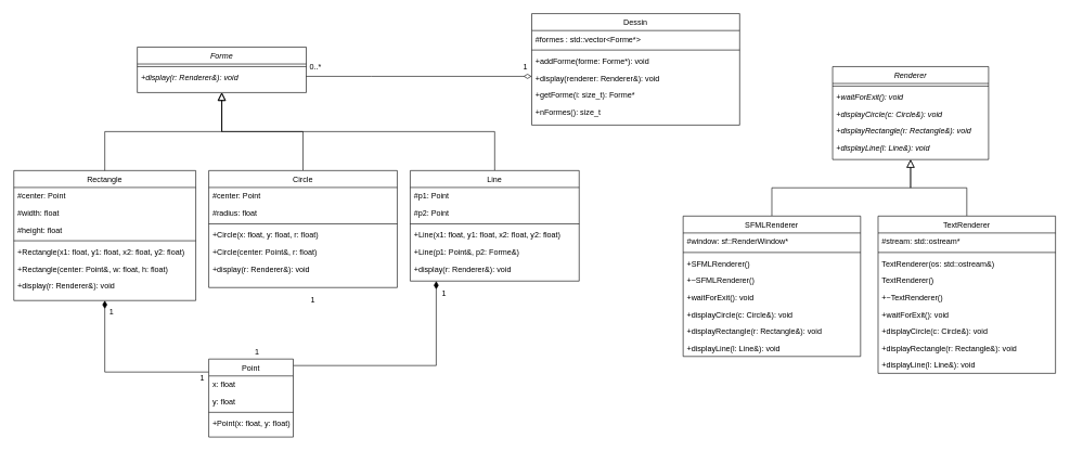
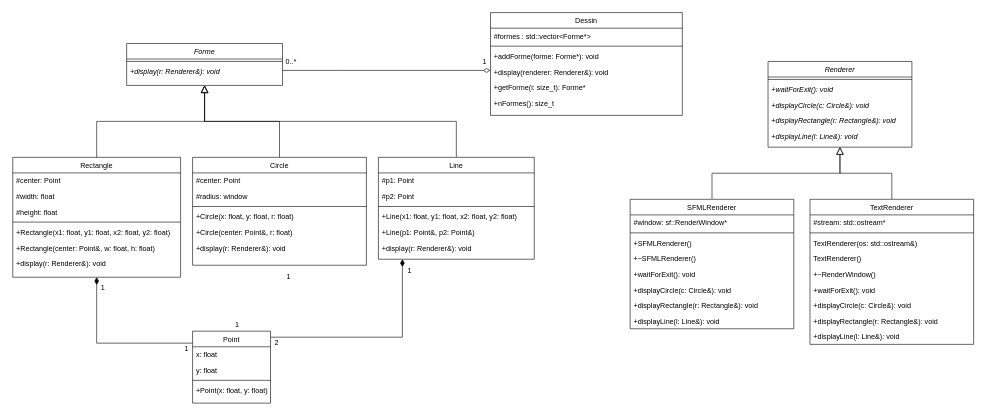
  <mxCell id="0" />
  <mxCell id="1" parent="0" />
  <mxCell id="2" style="edgeStyle=orthogonalEdgeStyle;rounded=0;orthogonalLoop=1;jettySize=auto;html=1;endArrow=diamondThin;endFill=0;endSize=10;" edge="1" parent="1" source="3" target="15"><mxGeometry relative="1" as="geometry"><Array as="points"><mxPoint x="570" y="117" /><mxPoint x="570" y="117" /></Array></mxGeometry></mxCell>
  <mxCell id="3" value="Forme" style="swimlane;fontStyle=2;align=center;verticalAlign=top;childLayout=stackLayout;horizontal=1;startSize=26;horizontalStack=0;resizeParent=1;resizeLast=0;collapsible=1;marginBottom=0;rounded=0;shadow=0;strokeWidth=1;" parent="1" vertex="1"><mxGeometry x="210" y="72" width="260" height="70" as="geometry"><mxRectangle x="230" y="140" width="160" height="26" as="alternateBounds" /></mxGeometry></mxCell>
  <mxCell id="4" value="" style="line;html=1;strokeWidth=1;align=left;verticalAlign=middle;spacingTop=-1;spacingLeft=3;spacingRight=3;rotatable=0;labelPosition=right;points=[];portConstraint=eastwest;" parent="3" vertex="1"><mxGeometry y="26" width="260" height="8" as="geometry" /></mxCell>
  <mxCell id="5" value="+display(r: Renderer&amp;): void" style="text;align=left;verticalAlign=top;spacingLeft=4;spacingRight=4;overflow=hidden;rotatable=0;points=[[0,0.5],[1,0.5]];portConstraint=eastwest;fontStyle=2" parent="3" vertex="1"><mxGeometry y="34" width="260" height="26" as="geometry" /></mxCell>
  <mxCell id="6" value="Rectangle" style="swimlane;fontStyle=0;align=center;verticalAlign=top;childLayout=stackLayout;horizontal=1;startSize=26;horizontalStack=0;resizeParent=1;resizeLast=0;collapsible=1;marginBottom=0;rounded=0;shadow=0;strokeWidth=1;" parent="1" vertex="1"><mxGeometry x="20" y="262" width="280" height="200" as="geometry"><mxRectangle x="130" y="380" width="160" height="26" as="alternateBounds" /></mxGeometry></mxCell>
  <mxCell id="7" value="#center: Point" style="text;align=left;verticalAlign=top;spacingLeft=4;spacingRight=4;overflow=hidden;rotatable=0;points=[[0,0.5],[1,0.5]];portConstraint=eastwest;" parent="6" vertex="1"><mxGeometry y="26" width="280" height="26" as="geometry" /></mxCell>
  <mxCell id="8" value="#width: float" style="text;align=left;verticalAlign=top;spacingLeft=4;spacingRight=4;overflow=hidden;rotatable=0;points=[[0,0.5],[1,0.5]];portConstraint=eastwest;rounded=0;shadow=0;html=0;" parent="6" vertex="1"><mxGeometry y="52" width="280" height="26" as="geometry" /></mxCell>
  <mxCell id="9" value="#height: float" style="text;align=left;verticalAlign=top;spacingLeft=4;spacingRight=4;overflow=hidden;rotatable=0;points=[[0,0.5],[1,0.5]];portConstraint=eastwest;rounded=0;shadow=0;html=0;" vertex="1" parent="6"><mxGeometry y="78" width="280" height="26" as="geometry" /></mxCell>
  <mxCell id="10" value="" style="line;html=1;strokeWidth=1;align=left;verticalAlign=middle;spacingTop=-1;spacingLeft=3;spacingRight=3;rotatable=0;labelPosition=right;points=[];portConstraint=eastwest;" parent="6" vertex="1"><mxGeometry y="104" width="280" height="8" as="geometry" /></mxCell>
  <mxCell id="11" value="+Rectangle(x1: float, y1: float, x2: float, y2: float)" style="text;align=left;verticalAlign=top;spacingLeft=4;spacingRight=4;overflow=hidden;rotatable=0;points=[[0,0.5],[1,0.5]];portConstraint=eastwest;fontStyle=0" vertex="1" parent="6"><mxGeometry y="112" width="280" height="26" as="geometry" /></mxCell>
  <mxCell id="12" value="+Rectangle(center: Point&amp;, w: float, h: float)" style="text;align=left;verticalAlign=top;spacingLeft=4;spacingRight=4;overflow=hidden;rotatable=0;points=[[0,0.5],[1,0.5]];portConstraint=eastwest;fontStyle=0" vertex="1" parent="6"><mxGeometry y="138" width="280" height="26" as="geometry" /></mxCell>
  <mxCell id="13" value="+display(r: Renderer&amp;): void" style="text;align=left;verticalAlign=top;spacingLeft=4;spacingRight=4;overflow=hidden;rotatable=0;points=[[0,0.5],[1,0.5]];portConstraint=eastwest;fontStyle=0" vertex="1" parent="6"><mxGeometry y="164" width="280" height="26" as="geometry" /></mxCell>
  <mxCell id="14" value="" style="endArrow=block;endSize=10;endFill=0;shadow=0;strokeWidth=1;rounded=0;edgeStyle=elbowEdgeStyle;elbow=vertical;" parent="1" source="6" target="3" edge="1"><mxGeometry width="160" relative="1" as="geometry"><mxPoint x="190" y="155" as="sourcePoint" /><mxPoint x="190" y="155" as="targetPoint" /></mxGeometry></mxCell>
  <mxCell id="15" value="Dessin" style="swimlane;fontStyle=0;align=center;verticalAlign=top;childLayout=stackLayout;horizontal=1;startSize=26;horizontalStack=0;resizeParent=1;resizeLast=0;collapsible=1;marginBottom=0;rounded=0;shadow=0;strokeWidth=1;" parent="1" vertex="1"><mxGeometry x="817" y="20.5" width="320" height="171.5" as="geometry"><mxRectangle x="550" y="140" width="160" height="26" as="alternateBounds" /></mxGeometry></mxCell>
  <mxCell id="16" value="#formes : std::vector&lt;Forme*&gt;" style="text;align=left;verticalAlign=top;spacingLeft=4;spacingRight=4;overflow=hidden;rotatable=0;points=[[0,0.5],[1,0.5]];portConstraint=eastwest;" parent="15" vertex="1"><mxGeometry y="26" width="320" height="26" as="geometry" /></mxCell>
  <mxCell id="17" value="" style="line;html=1;strokeWidth=1;align=left;verticalAlign=middle;spacingTop=-1;spacingLeft=3;spacingRight=3;rotatable=0;labelPosition=right;points=[];portConstraint=eastwest;" parent="15" vertex="1"><mxGeometry y="52" width="320" height="8" as="geometry" /></mxCell>
  <mxCell id="18" value="+addForme(forme: Forme*): void" style="text;align=left;verticalAlign=top;spacingLeft=4;spacingRight=4;overflow=hidden;rotatable=0;points=[[0,0.5],[1,0.5]];portConstraint=eastwest;" parent="15" vertex="1"><mxGeometry y="60" width="320" height="26" as="geometry" /></mxCell>
  <mxCell id="19" value="+display(renderer: Renderer&amp;): void" style="text;align=left;verticalAlign=top;spacingLeft=4;spacingRight=4;overflow=hidden;rotatable=0;points=[[0,0.5],[1,0.5]];portConstraint=eastwest;" vertex="1" parent="15"><mxGeometry y="86" width="320" height="26" as="geometry" /></mxCell>
  <mxCell id="20" value="+getForme(i: size_t): Forme*" style="text;align=left;verticalAlign=top;spacingLeft=4;spacingRight=4;overflow=hidden;rotatable=0;points=[[0,0.5],[1,0.5]];portConstraint=eastwest;" vertex="1" parent="15"><mxGeometry y="112" width="320" height="26" as="geometry" /></mxCell>
  <mxCell id="21" value="+nFormes(): size_t" style="text;align=left;verticalAlign=top;spacingLeft=4;spacingRight=4;overflow=hidden;rotatable=0;points=[[0,0.5],[1,0.5]];portConstraint=eastwest;" vertex="1" parent="15"><mxGeometry y="138" width="320" height="26" as="geometry" /></mxCell>
  <mxCell id="22" style="edgeStyle=orthogonalEdgeStyle;rounded=0;orthogonalLoop=1;jettySize=auto;html=1;endArrow=block;endFill=0;endSize=10;" edge="1" parent="1" source="23" target="3"><mxGeometry relative="1" as="geometry" /></mxCell>
  <mxCell id="23" value="Circle" style="swimlane;fontStyle=0;align=center;verticalAlign=top;childLayout=stackLayout;horizontal=1;startSize=26;horizontalStack=0;resizeParent=1;resizeLast=0;collapsible=1;marginBottom=0;rounded=0;shadow=0;strokeWidth=1;" vertex="1" parent="1"><mxGeometry x="320" y="262" width="290" height="180" as="geometry"><mxRectangle x="130" y="380" width="160" height="26" as="alternateBounds" /></mxGeometry></mxCell>
  <mxCell id="24" value="#center: Point" style="text;align=left;verticalAlign=top;spacingLeft=4;spacingRight=4;overflow=hidden;rotatable=0;points=[[0,0.5],[1,0.5]];portConstraint=eastwest;" vertex="1" parent="23"><mxGeometry y="26" width="290" height="26" as="geometry" /></mxCell>
- <mxCell id="25" value="#radius: float" style="text;align=left;verticalAlign=top;spacingLeft=4;spacingRight=4;overflow=hidden;rotatable=0;points=[[0,0.5],[1,0.5]];portConstraint=eastwest;rounded=0;shadow=0;html=0;" vertex="1" parent="23"><mxGeometry y="52" width="290" height="26" as="geometry" /></mxCell>
+ <mxCell id="25" value="#radius: window" style="text;align=left;verticalAlign=top;spacingLeft=4;spacingRight=4;overflow=hidden;rotatable=0;points=[[0,0.5],[1,0.5]];portConstraint=eastwest;rounded=0;shadow=0;html=0;" vertex="1" parent="23"><mxGeometry y="52" width="290" height="26" as="geometry" /></mxCell>
  <mxCell id="26" value="" style="line;html=1;strokeWidth=1;align=left;verticalAlign=middle;spacingTop=-1;spacingLeft=3;spacingRight=3;rotatable=0;labelPosition=right;points=[];portConstraint=eastwest;" vertex="1" parent="23"><mxGeometry y="78" width="290" height="8" as="geometry" /></mxCell>
  <mxCell id="27" value="+Circle(x: float, y: float, r: float)" style="text;align=left;verticalAlign=top;spacingLeft=4;spacingRight=4;overflow=hidden;rotatable=0;points=[[0,0.5],[1,0.5]];portConstraint=eastwest;fontStyle=0" vertex="1" parent="23"><mxGeometry y="86" width="290" height="26" as="geometry" /></mxCell>
  <mxCell id="28" value="+Circle(center: Point&amp;, r: float)" style="text;align=left;verticalAlign=top;spacingLeft=4;spacingRight=4;overflow=hidden;rotatable=0;points=[[0,0.5],[1,0.5]];portConstraint=eastwest;fontStyle=0" vertex="1" parent="23"><mxGeometry y="112" width="290" height="26" as="geometry" /></mxCell>
  <mxCell id="29" value="+display(r: Renderer&amp;): void" style="text;align=left;verticalAlign=top;spacingLeft=4;spacingRight=4;overflow=hidden;rotatable=0;points=[[0,0.5],[1,0.5]];portConstraint=eastwest;fontStyle=0" vertex="1" parent="23"><mxGeometry y="138" width="290" height="26" as="geometry" /></mxCell>
  <mxCell id="30" style="edgeStyle=orthogonalEdgeStyle;rounded=0;orthogonalLoop=1;jettySize=auto;html=1;endArrow=block;endFill=0;endSize=10;" edge="1" parent="1" source="31" target="3"><mxGeometry relative="1" as="geometry"><Array as="points"><mxPoint x="760" y="202" /><mxPoint x="340" y="202" /></Array></mxGeometry></mxCell>
  <mxCell id="31" value="Line" style="swimlane;fontStyle=0;align=center;verticalAlign=top;childLayout=stackLayout;horizontal=1;startSize=26;horizontalStack=0;resizeParent=1;resizeLast=0;collapsible=1;marginBottom=0;rounded=0;shadow=0;strokeWidth=1;" vertex="1" parent="1"><mxGeometry x="630" y="262" width="260" height="170" as="geometry"><mxRectangle x="130" y="380" width="160" height="26" as="alternateBounds" /></mxGeometry></mxCell>
  <mxCell id="32" value="#p1: Point" style="text;align=left;verticalAlign=top;spacingLeft=4;spacingRight=4;overflow=hidden;rotatable=0;points=[[0,0.5],[1,0.5]];portConstraint=eastwest;" vertex="1" parent="31"><mxGeometry y="26" width="260" height="26" as="geometry" /></mxCell>
  <mxCell id="33" value="#p2: Point" style="text;align=left;verticalAlign=top;spacingLeft=4;spacingRight=4;overflow=hidden;rotatable=0;points=[[0,0.5],[1,0.5]];portConstraint=eastwest;rounded=0;shadow=0;html=0;" vertex="1" parent="31"><mxGeometry y="52" width="260" height="26" as="geometry" /></mxCell>
  <mxCell id="34" value="" style="line;html=1;strokeWidth=1;align=left;verticalAlign=middle;spacingTop=-1;spacingLeft=3;spacingRight=3;rotatable=0;labelPosition=right;points=[];portConstraint=eastwest;" vertex="1" parent="31"><mxGeometry y="78" width="260" height="8" as="geometry" /></mxCell>
  <mxCell id="35" value="+Line(x1: float, y1: float, x2: float, y2: float)" style="text;align=left;verticalAlign=top;spacingLeft=4;spacingRight=4;overflow=hidden;rotatable=0;points=[[0,0.5],[1,0.5]];portConstraint=eastwest;fontStyle=0" vertex="1" parent="31"><mxGeometry y="86" width="260" height="26" as="geometry" /></mxCell>
- <mxCell id="36" value="+Line(p1: Point&amp;, p2: Forme&amp;)" style="text;align=left;verticalAlign=top;spacingLeft=4;spacingRight=4;overflow=hidden;rotatable=0;points=[[0,0.5],[1,0.5]];portConstraint=eastwest;fontStyle=0" vertex="1" parent="31"><mxGeometry y="112" width="260" height="26" as="geometry" /></mxCell>
+ <mxCell id="36" value="+Line(p1: Point&amp;, p2: Point&amp;)" style="text;align=left;verticalAlign=top;spacingLeft=4;spacingRight=4;overflow=hidden;rotatable=0;points=[[0,0.5],[1,0.5]];portConstraint=eastwest;fontStyle=0" vertex="1" parent="31"><mxGeometry y="112" width="260" height="26" as="geometry" /></mxCell>
  <mxCell id="37" value="+display(r: Renderer&amp;): void" style="text;align=left;verticalAlign=top;spacingLeft=4;spacingRight=4;overflow=hidden;rotatable=0;points=[[0,0.5],[1,0.5]];portConstraint=eastwest;fontStyle=0" vertex="1" parent="31"><mxGeometry y="138" width="260" height="26" as="geometry" /></mxCell>
  <mxCell id="38" style="edgeStyle=orthogonalEdgeStyle;rounded=0;orthogonalLoop=1;jettySize=auto;html=1;endArrow=diamondThin;endFill=1;endSize=10;" edge="1" parent="1" source="40" target="6"><mxGeometry relative="1" as="geometry"><Array as="points"><mxPoint x="160" y="572" /></Array></mxGeometry></mxCell>
  <mxCell id="39" style="edgeStyle=orthogonalEdgeStyle;rounded=0;orthogonalLoop=1;jettySize=auto;html=1;endArrow=diamondThin;endFill=1;endSize=10;" edge="1" parent="1" source="40" target="31"><mxGeometry relative="1" as="geometry"><Array as="points"><mxPoint x="670" y="562" /></Array></mxGeometry></mxCell>
  <mxCell id="40" value="Point" style="swimlane;fontStyle=0;align=center;verticalAlign=top;childLayout=stackLayout;horizontal=1;startSize=26;horizontalStack=0;resizeParent=1;resizeLast=0;collapsible=1;marginBottom=0;rounded=0;shadow=0;strokeWidth=1;" vertex="1" parent="1"><mxGeometry x="320" y="552" width="130" height="120" as="geometry"><mxRectangle x="130" y="380" width="160" height="26" as="alternateBounds" /></mxGeometry></mxCell>
  <mxCell id="41" value="x: float" style="text;align=left;verticalAlign=top;spacingLeft=4;spacingRight=4;overflow=hidden;rotatable=0;points=[[0,0.5],[1,0.5]];portConstraint=eastwest;" vertex="1" parent="40"><mxGeometry y="26" width="130" height="26" as="geometry" /></mxCell>
  <mxCell id="42" value="y: float" style="text;align=left;verticalAlign=top;spacingLeft=4;spacingRight=4;overflow=hidden;rotatable=0;points=[[0,0.5],[1,0.5]];portConstraint=eastwest;rounded=0;shadow=0;html=0;" vertex="1" parent="40"><mxGeometry y="52" width="130" height="26" as="geometry" /></mxCell>
  <mxCell id="43" value="" style="line;html=1;strokeWidth=1;align=left;verticalAlign=middle;spacingTop=-1;spacingLeft=3;spacingRight=3;rotatable=0;labelPosition=right;points=[];portConstraint=eastwest;" vertex="1" parent="40"><mxGeometry y="78" width="130" height="8" as="geometry" /></mxCell>
  <mxCell id="44" value="+Point(x: float, y: float)" style="text;align=left;verticalAlign=top;spacingLeft=4;spacingRight=4;overflow=hidden;rotatable=0;points=[[0,0.5],[1,0.5]];portConstraint=eastwest;fontStyle=0" vertex="1" parent="40"><mxGeometry y="86" width="130" height="26" as="geometry" /></mxCell>
  <mxCell id="45" value="&lt;div&gt;1&lt;/div&gt;" style="text;html=1;resizable=0;autosize=1;align=center;verticalAlign=middle;points=[];fillColor=none;strokeColor=none;rounded=0;" vertex="1" parent="1"><mxGeometry x="672" y="441" width="20" height="20" as="geometry" /></mxCell>
  <mxCell id="46" value="&lt;div&gt;1&lt;/div&gt;" style="text;html=1;resizable=0;autosize=1;align=center;verticalAlign=middle;points=[];fillColor=none;strokeColor=none;rounded=0;" vertex="1" parent="1"><mxGeometry x="470" y="452" width="20" height="20" as="geometry" /></mxCell>
  <mxCell id="47" value="&lt;div&gt;1&lt;/div&gt;" style="text;html=1;resizable=0;autosize=1;align=center;verticalAlign=middle;points=[];fillColor=none;strokeColor=none;rounded=0;" vertex="1" parent="1"><mxGeometry x="160" y="470" width="20" height="20" as="geometry" /></mxCell>
+ <mxCell id="48" value="2" style="text;html=1;resizable=0;autosize=1;align=center;verticalAlign=middle;points=[];fillColor=none;strokeColor=none;rounded=0;" vertex="1" parent="1"><mxGeometry x="450" y="562" width="20" height="20" as="geometry" /></mxCell>
  <mxCell id="49" value="&lt;div&gt;1&lt;/div&gt;" style="text;html=1;resizable=0;autosize=1;align=center;verticalAlign=middle;points=[];fillColor=none;strokeColor=none;rounded=0;" vertex="1" parent="1"><mxGeometry x="384" y="532" width="20" height="20" as="geometry" /></mxCell>
  <mxCell id="50" value="&lt;div&gt;1&lt;/div&gt;" style="text;html=1;resizable=0;autosize=1;align=center;verticalAlign=middle;points=[];fillColor=none;strokeColor=none;rounded=0;" vertex="1" parent="1"><mxGeometry x="300" y="572" width="20" height="20" as="geometry" /></mxCell>
  <mxCell id="51" value="Renderer" style="swimlane;fontStyle=2;align=center;verticalAlign=top;childLayout=stackLayout;horizontal=1;startSize=26;horizontalStack=0;resizeParent=1;resizeLast=0;collapsible=1;marginBottom=0;rounded=0;shadow=0;strokeWidth=1;" vertex="1" parent="1"><mxGeometry x="1280" y="102" width="240" height="143" as="geometry"><mxRectangle x="550" y="140" width="160" height="26" as="alternateBounds" /></mxGeometry></mxCell>
  <mxCell id="52" value="" style="line;html=1;strokeWidth=1;align=left;verticalAlign=middle;spacingTop=-1;spacingLeft=3;spacingRight=3;rotatable=0;labelPosition=right;points=[];portConstraint=eastwest;" vertex="1" parent="51"><mxGeometry y="26" width="240" height="8" as="geometry" /></mxCell>
  <mxCell id="53" value="+waitForExit(): void" style="text;align=left;verticalAlign=top;spacingLeft=4;spacingRight=4;overflow=hidden;rotatable=0;points=[[0,0.5],[1,0.5]];portConstraint=eastwest;fontStyle=2" vertex="1" parent="51"><mxGeometry y="34" width="240" height="26" as="geometry" /></mxCell>
  <mxCell id="54" value="+displayCircle(c: Circle&amp;): void" style="text;align=left;verticalAlign=top;spacingLeft=4;spacingRight=4;overflow=hidden;rotatable=0;points=[[0,0.5],[1,0.5]];portConstraint=eastwest;fontStyle=2" vertex="1" parent="51"><mxGeometry y="60" width="240" height="26" as="geometry" /></mxCell>
  <mxCell id="55" value="+displayRectangle(r: Rectangle&amp;): void" style="text;align=left;verticalAlign=top;spacingLeft=4;spacingRight=4;overflow=hidden;rotatable=0;points=[[0,0.5],[1,0.5]];portConstraint=eastwest;fontStyle=2" vertex="1" parent="51"><mxGeometry y="86" width="240" height="26" as="geometry" /></mxCell>
  <mxCell id="56" value="+displayLine(l: Line&amp;): void" style="text;align=left;verticalAlign=top;spacingLeft=4;spacingRight=4;overflow=hidden;rotatable=0;points=[[0,0.5],[1,0.5]];portConstraint=eastwest;fontStyle=2" vertex="1" parent="51"><mxGeometry y="112" width="240" height="26" as="geometry" /></mxCell>
  <mxCell id="57" value="&lt;div&gt;1&lt;/div&gt;" style="text;html=1;resizable=0;autosize=1;align=center;verticalAlign=middle;points=[];fillColor=none;strokeColor=none;rounded=0;" vertex="1" parent="1"><mxGeometry x="797" y="92" width="20" height="20" as="geometry" /></mxCell>
  <mxCell id="58" value="0..*" style="text;html=1;resizable=0;autosize=1;align=center;verticalAlign=middle;points=[];fillColor=none;strokeColor=none;rounded=0;" vertex="1" parent="1"><mxGeometry x="469" y="92" width="30" height="20" as="geometry" /></mxCell>
  <mxCell id="59" style="edgeStyle=orthogonalEdgeStyle;rounded=0;orthogonalLoop=1;jettySize=auto;html=1;endArrow=block;endFill=0;endSize=10;" edge="1" parent="1" source="60" target="51"><mxGeometry relative="1" as="geometry" /></mxCell>
  <mxCell id="60" value="SFMLRenderer" style="swimlane;fontStyle=0;align=center;verticalAlign=top;childLayout=stackLayout;horizontal=1;startSize=26;horizontalStack=0;resizeParent=1;resizeLast=0;collapsible=1;marginBottom=0;rounded=0;shadow=0;strokeWidth=1;" vertex="1" parent="1"><mxGeometry x="1050" y="332" width="273" height="216" as="geometry"><mxRectangle x="550" y="140" width="160" height="26" as="alternateBounds" /></mxGeometry></mxCell>
  <mxCell id="61" value="#window: sf::RenderWindow*" style="text;align=left;verticalAlign=top;spacingLeft=4;spacingRight=4;overflow=hidden;rotatable=0;points=[[0,0.5],[1,0.5]];portConstraint=eastwest;" vertex="1" parent="60"><mxGeometry y="26" width="273" height="26" as="geometry" /></mxCell>
  <mxCell id="62" value="" style="line;html=1;strokeWidth=1;align=left;verticalAlign=middle;spacingTop=-1;spacingLeft=3;spacingRight=3;rotatable=0;labelPosition=right;points=[];portConstraint=eastwest;" vertex="1" parent="60"><mxGeometry y="52" width="273" height="8" as="geometry" /></mxCell>
  <mxCell id="63" value="+SFMLRenderer()" style="text;align=left;verticalAlign=top;spacingLeft=4;spacingRight=4;overflow=hidden;rotatable=0;points=[[0,0.5],[1,0.5]];portConstraint=eastwest;fontStyle=0" vertex="1" parent="60"><mxGeometry y="60" width="273" height="26" as="geometry" /></mxCell>
  <mxCell id="64" value="+~SFMLRenderer()" style="text;align=left;verticalAlign=top;spacingLeft=4;spacingRight=4;overflow=hidden;rotatable=0;points=[[0,0.5],[1,0.5]];portConstraint=eastwest;fontStyle=0" vertex="1" parent="60"><mxGeometry y="86" width="273" height="26" as="geometry" /></mxCell>
  <mxCell id="65" value="+waitForExit(): void" style="text;align=left;verticalAlign=top;spacingLeft=4;spacingRight=4;overflow=hidden;rotatable=0;points=[[0,0.5],[1,0.5]];portConstraint=eastwest;fontStyle=0" vertex="1" parent="60"><mxGeometry y="112" width="273" height="26" as="geometry" /></mxCell>
  <mxCell id="66" value="+displayCircle(c: Circle&amp;): void" style="text;align=left;verticalAlign=top;spacingLeft=4;spacingRight=4;overflow=hidden;rotatable=0;points=[[0,0.5],[1,0.5]];portConstraint=eastwest;fontStyle=0" vertex="1" parent="60"><mxGeometry y="138" width="273" height="26" as="geometry" /></mxCell>
  <mxCell id="67" value="+displayRectangle(r: Rectangle&amp;): void" style="text;align=left;verticalAlign=top;spacingLeft=4;spacingRight=4;overflow=hidden;rotatable=0;points=[[0,0.5],[1,0.5]];portConstraint=eastwest;fontStyle=0" vertex="1" parent="60"><mxGeometry y="164" width="273" height="26" as="geometry" /></mxCell>
  <mxCell id="68" value="+displayLine(l: Line&amp;): void" style="text;align=left;verticalAlign=top;spacingLeft=4;spacingRight=4;overflow=hidden;rotatable=0;points=[[0,0.5],[1,0.5]];portConstraint=eastwest;fontStyle=0" vertex="1" parent="60"><mxGeometry y="190" width="273" height="26" as="geometry" /></mxCell>
  <mxCell id="69" style="edgeStyle=orthogonalEdgeStyle;rounded=0;orthogonalLoop=1;jettySize=auto;html=1;endArrow=block;endFill=0;endSize=10;" edge="1" parent="1" source="70" target="51"><mxGeometry relative="1" as="geometry" /></mxCell>
  <mxCell id="70" value="TextRenderer" style="swimlane;fontStyle=0;align=center;verticalAlign=top;childLayout=stackLayout;horizontal=1;startSize=26;horizontalStack=0;resizeParent=1;resizeLast=0;collapsible=1;marginBottom=0;rounded=0;shadow=0;strokeWidth=1;" vertex="1" parent="1"><mxGeometry x="1350" y="332" width="273" height="242" as="geometry"><mxRectangle x="550" y="140" width="160" height="26" as="alternateBounds" /></mxGeometry></mxCell>
  <mxCell id="71" value="#stream: std::ostream*" style="text;align=left;verticalAlign=top;spacingLeft=4;spacingRight=4;overflow=hidden;rotatable=0;points=[[0,0.5],[1,0.5]];portConstraint=eastwest;" vertex="1" parent="70"><mxGeometry y="26" width="273" height="26" as="geometry" /></mxCell>
  <mxCell id="72" value="" style="line;html=1;strokeWidth=1;align=left;verticalAlign=middle;spacingTop=-1;spacingLeft=3;spacingRight=3;rotatable=0;labelPosition=right;points=[];portConstraint=eastwest;" vertex="1" parent="70"><mxGeometry y="52" width="273" height="8" as="geometry" /></mxCell>
  <mxCell id="73" value="TextRenderer(os: std::ostream&amp;)" style="text;align=left;verticalAlign=top;spacingLeft=4;spacingRight=4;overflow=hidden;rotatable=0;points=[[0,0.5],[1,0.5]];portConstraint=eastwest;fontStyle=0" vertex="1" parent="70"><mxGeometry y="60" width="273" height="26" as="geometry" /></mxCell>
  <mxCell id="74" value="TextRenderer()" style="text;align=left;verticalAlign=top;spacingLeft=4;spacingRight=4;overflow=hidden;rotatable=0;points=[[0,0.5],[1,0.5]];portConstraint=eastwest;fontStyle=0" vertex="1" parent="70"><mxGeometry y="86" width="273" height="26" as="geometry" /></mxCell>
- <mxCell id="75" value="+~TextRenderer()" style="text;align=left;verticalAlign=top;spacingLeft=4;spacingRight=4;overflow=hidden;rotatable=0;points=[[0,0.5],[1,0.5]];portConstraint=eastwest;fontStyle=0" vertex="1" parent="70"><mxGeometry y="112" width="273" height="26" as="geometry" /></mxCell>
+ <mxCell id="75" value="+~RenderWindow()" style="text;align=left;verticalAlign=top;spacingLeft=4;spacingRight=4;overflow=hidden;rotatable=0;points=[[0,0.5],[1,0.5]];portConstraint=eastwest;fontStyle=0" vertex="1" parent="70"><mxGeometry y="112" width="273" height="26" as="geometry" /></mxCell>
  <mxCell id="76" value="+waitForExit(): void" style="text;align=left;verticalAlign=top;spacingLeft=4;spacingRight=4;overflow=hidden;rotatable=0;points=[[0,0.5],[1,0.5]];portConstraint=eastwest;fontStyle=0" vertex="1" parent="70"><mxGeometry y="138" width="273" height="26" as="geometry" /></mxCell>
  <mxCell id="77" value="+displayCircle(c: Circle&amp;): void" style="text;align=left;verticalAlign=top;spacingLeft=4;spacingRight=4;overflow=hidden;rotatable=0;points=[[0,0.5],[1,0.5]];portConstraint=eastwest;fontStyle=0" vertex="1" parent="70"><mxGeometry y="164" width="273" height="26" as="geometry" /></mxCell>
  <mxCell id="78" value="+displayRectangle(r: Rectangle&amp;): void" style="text;align=left;verticalAlign=top;spacingLeft=4;spacingRight=4;overflow=hidden;rotatable=0;points=[[0,0.5],[1,0.5]];portConstraint=eastwest;fontStyle=0" vertex="1" parent="70"><mxGeometry y="190" width="273" height="26" as="geometry" /></mxCell>
  <mxCell id="79" value="+displayLine(l: Line&amp;): void" style="text;align=left;verticalAlign=top;spacingLeft=4;spacingRight=4;overflow=hidden;rotatable=0;points=[[0,0.5],[1,0.5]];portConstraint=eastwest;fontStyle=0" vertex="1" parent="70"><mxGeometry y="216" width="273" height="26" as="geometry" /></mxCell>
